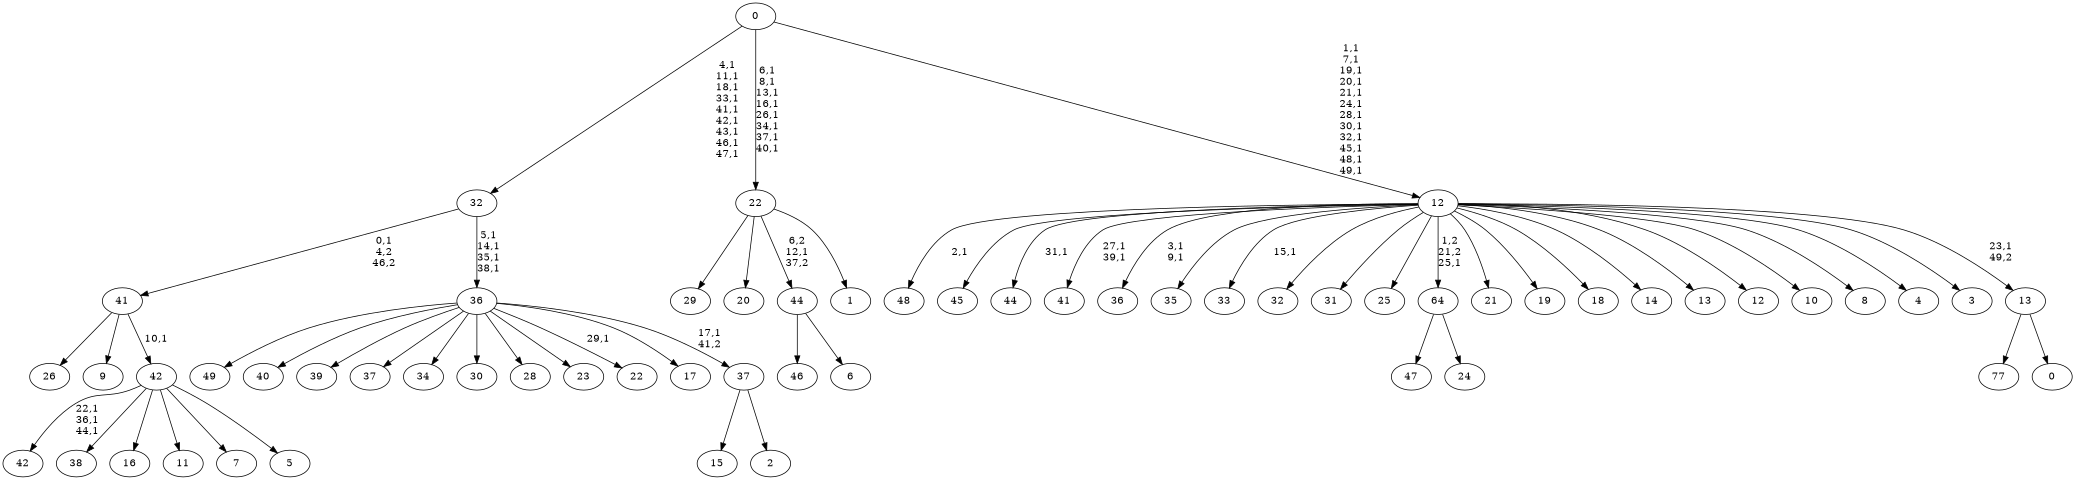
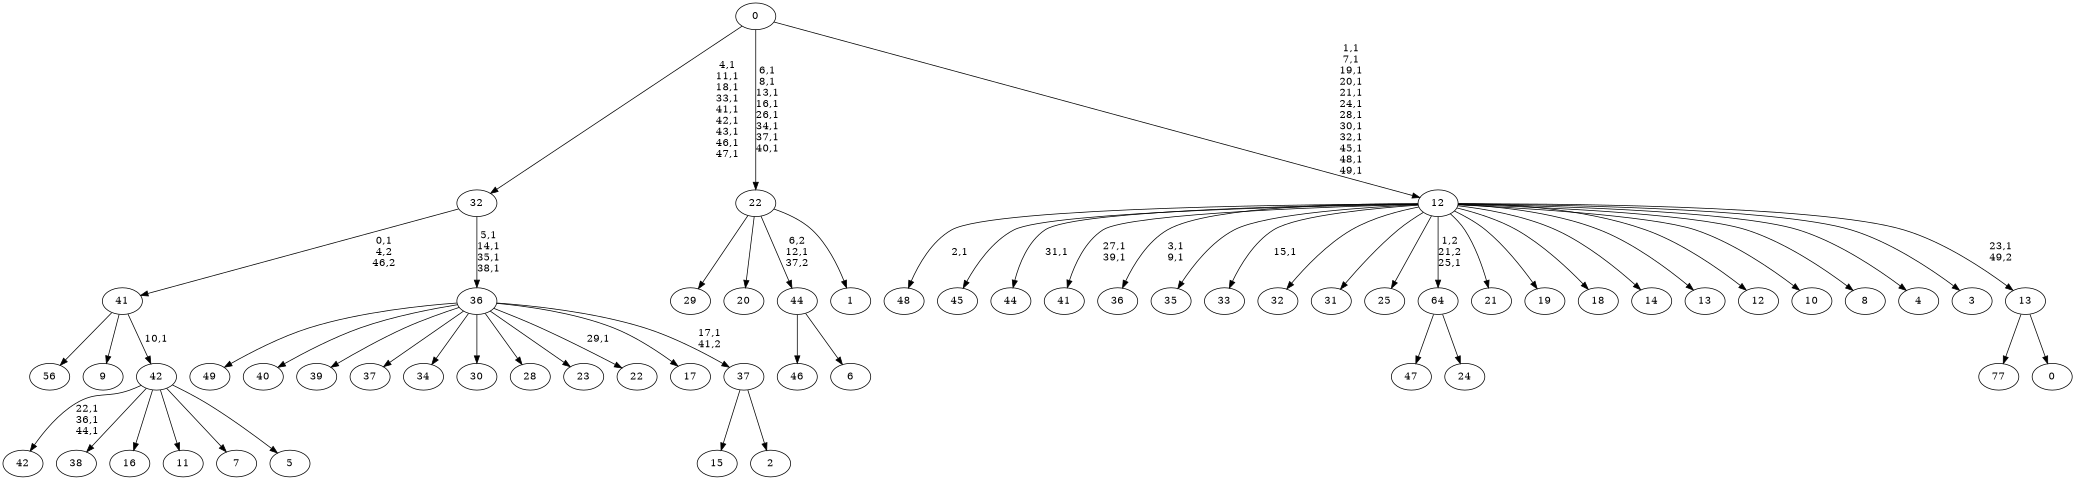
  digraph {
    n1 [label=49]
    n2 [label=48]
    n3 [label=47]
    n4 [label=46]
    n5 [label=45]
    n6 [label=44]
    n7 [label=42]
    n8 [label=41]
    n9 [label=40]
    n10 [label=39]
    n11 [label=38]
    n12 [label=37]
    n13 [label=36]
    n14 [label=35]
    n15 [label=34]
    n16 [label=33]
    n17 [label=32]
    n18 [label=31]
    n19 [label=30]
    n20 [label=29]
    n21 [label=28]
    n22 [label=77]
-   n23 [label=26]
+   n23 [label=56]
    n24 [label=25]
    n25 [label=24]
    64
    n27 [label=23]
    n28 [label=22]
    n29 [label=21]
    n30 [label=20]
    n31 [label=19]
    n32 [label=18]
    n33 [label=17]
    n34 [label=16]
    n35 [label=15]
    n36 [label=14]
    n37 [label=13]
    n38 [label=12]
    n39 [label=11]
    n40 [label=10]
    n41 [label=9]
    n42 [label=8]
    n43 [label=7]
    n44 [label=6]
    44
    n46 [label=5]
    42
    41
    n49 [label=4]
    n50 [label=3]
    n51 [label=2]
    37
    36
    32
    n55 [label=1]
    22
    n57 [label=0]
    13
    12
    0
    64 -> n3
    64 -> n25
    44 -> n4
    44 -> n44
    42 -> n7 [label="22,1\n36,1\n44,1"]
    42 -> n11
    42 -> n34
    42 -> n39
    42 -> n43
    42 -> n46
    41 -> n23
    41 -> n41
    41 -> 42 [label="10,1"]
    37 -> n35
    37 -> n51
    36 -> n1
    36 -> n9
    36 -> n10
    36 -> n12
    36 -> n15
    36 -> n19
    36 -> n21
    36 -> n27
    36 -> n28 [label="29,1"]
    36 -> n33
    36 -> 37 [label="17,1\n41,2"]
    32 -> 41 [label="0,1\n4,2\n46,2"]
    32 -> 36 [label="5,1\n14,1\n35,1\n38,1"]
    22 -> n20
    22 -> n30
    22 -> 44 [label="6,2\n12,1\n37,2"]
    22 -> n55
    13 -> n22
    13 -> n57
    12 -> n2 [label="2,1"]
    12 -> n5
    12 -> n6 [label="31,1"]
    12 -> n8 [label="27,1\n39,1"]
    12 -> n13 [label="3,1\n9,1"]
    12 -> n14
    12 -> n16 [label="15,1"]
    12 -> n17
    12 -> n18
    12 -> n24
    12 -> 64 [label="1,2\n21,2\n25,1"]
    12 -> n29
    12 -> n31
    12 -> n32
    12 -> n36
    12 -> n37
    12 -> n38
    12 -> n40
    12 -> n42
    12 -> n49
    12 -> n50
    12 -> 13 [label="23,1\n49,2"]
    0 -> 32 [label="4,1\n11,1\n18,1\n33,1\n41,1\n42,1\n43,1\n46,1\n47,1"]
    0 -> 22 [label="6,1\n8,1\n13,1\n16,1\n26,1\n34,1\n37,1\n40,1"]
    0 -> 12 [label="1,1\n7,1\n19,1\n20,1\n21,1\n24,1\n28,1\n30,1\n32,1\n45,1\n48,1\n49,1"]
  }
